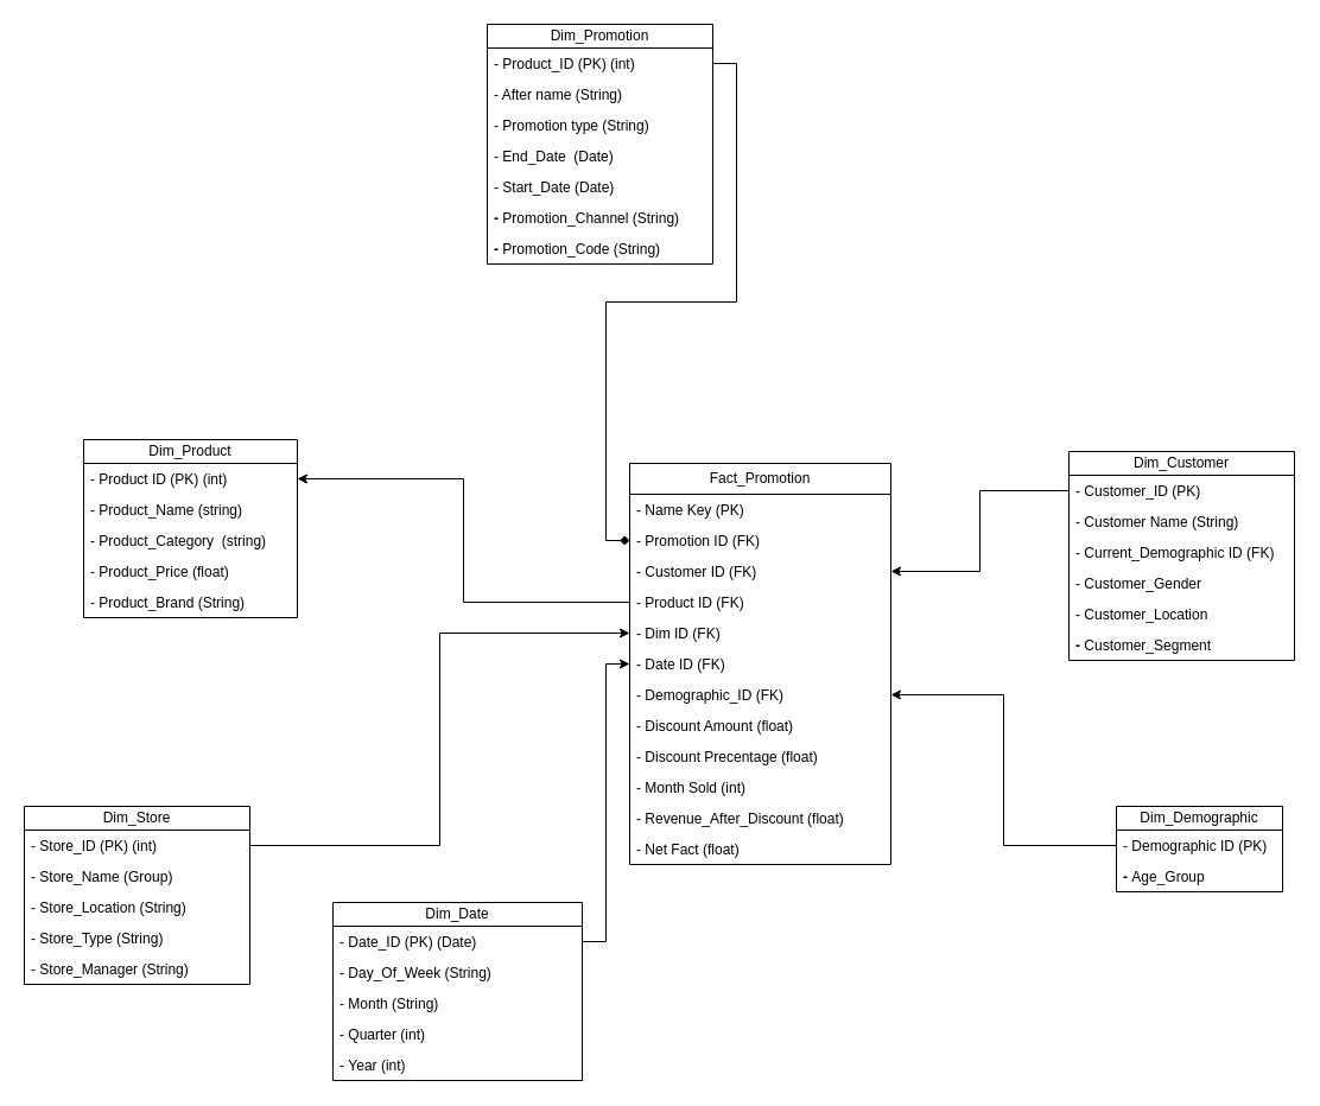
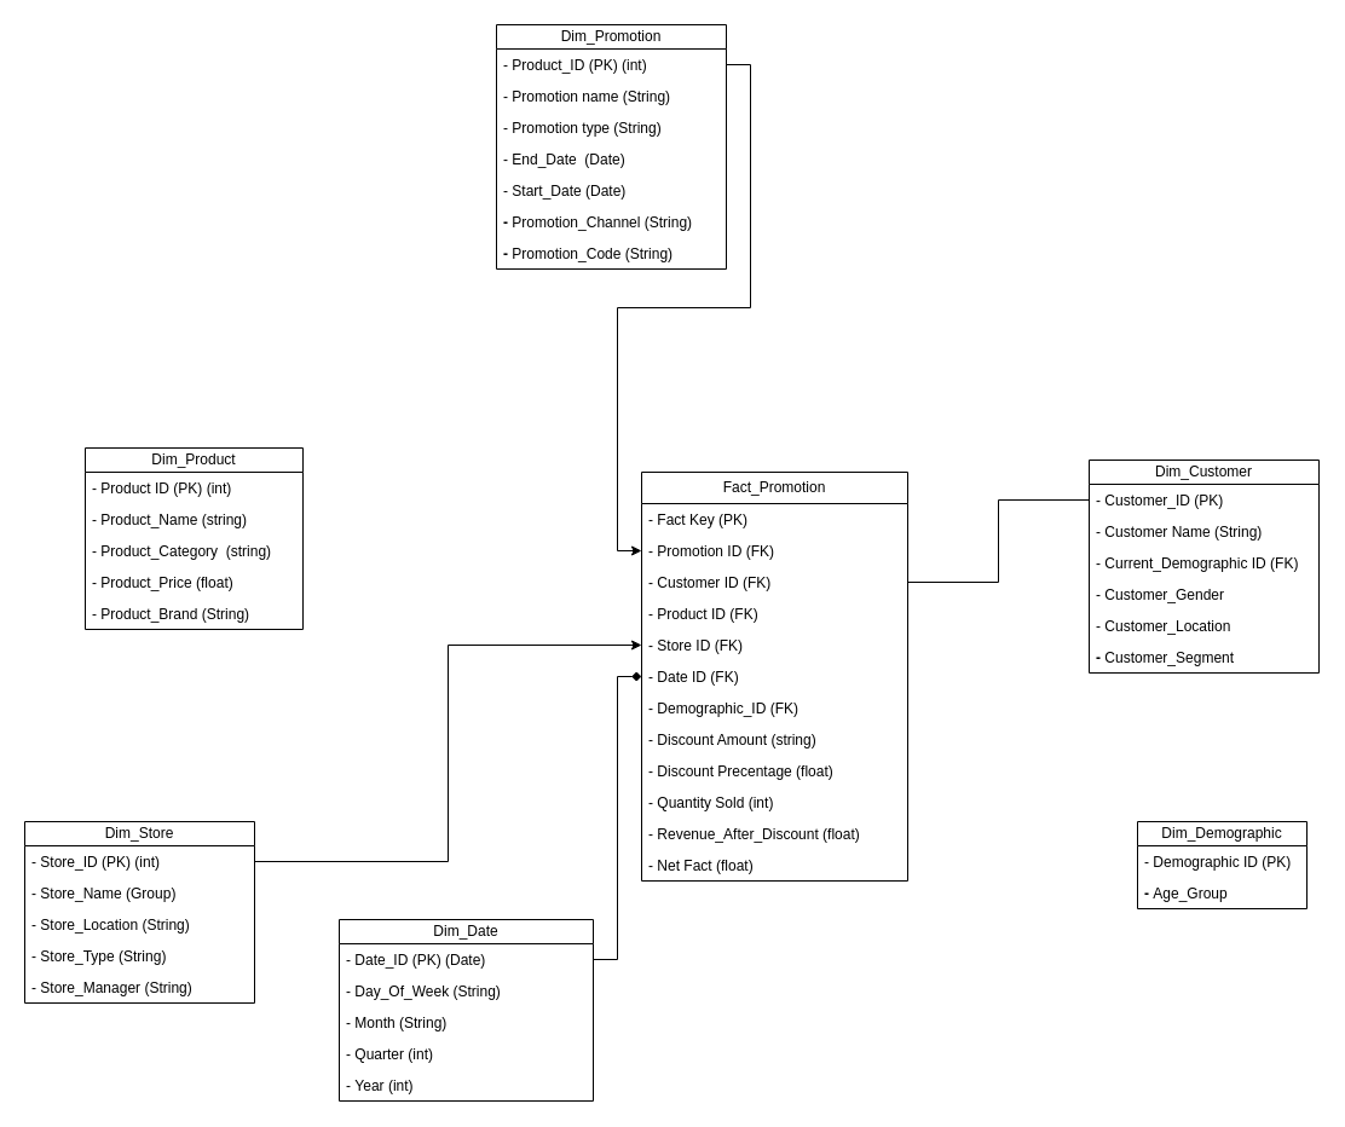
  <mxCell id="0" />
  <mxCell id="1" parent="0" />
  <mxCell id="2" value="Fact_Promotion" style="swimlane;fontStyle=0;childLayout=stackLayout;horizontal=1;startSize=26;fillColor=none;horizontalStack=0;resizeParent=1;resizeParentMax=0;resizeLast=0;collapsible=1;marginBottom=0;whiteSpace=wrap;html=1;" vertex="1" parent="1"><mxGeometry x="530" y="390" width="220" height="338" as="geometry" /></mxCell>
- <mxCell id="3" value="- Name Key (PK)" style="text;strokeColor=none;fillColor=none;align=left;verticalAlign=top;spacingLeft=4;spacingRight=4;overflow=hidden;rotatable=0;points=[[0,0.5],[1,0.5]];portConstraint=eastwest;whiteSpace=wrap;html=1;" vertex="1" parent="2"><mxGeometry y="26" width="220" height="26" as="geometry" /></mxCell>
+ <mxCell id="3" value="- Fact Key (PK)" style="text;strokeColor=none;fillColor=none;align=left;verticalAlign=top;spacingLeft=4;spacingRight=4;overflow=hidden;rotatable=0;points=[[0,0.5],[1,0.5]];portConstraint=eastwest;whiteSpace=wrap;html=1;" vertex="1" parent="2"><mxGeometry y="26" width="220" height="26" as="geometry" /></mxCell>
  <mxCell id="4" value="- Promotion ID (FK)&lt;span style=&quot;white-space: pre;&quot;&gt;&#09;&lt;/span&gt;" style="text;strokeColor=none;fillColor=none;align=left;verticalAlign=top;spacingLeft=4;spacingRight=4;overflow=hidden;rotatable=0;points=[[0,0.5],[1,0.5]];portConstraint=eastwest;whiteSpace=wrap;html=1;" vertex="1" parent="2"><mxGeometry y="52" width="220" height="26" as="geometry" /></mxCell>
  <mxCell id="5" value="- Customer ID (FK)&lt;div&gt;&lt;br&gt;&lt;/div&gt;" style="text;strokeColor=none;fillColor=none;align=left;verticalAlign=top;spacingLeft=4;spacingRight=4;overflow=hidden;rotatable=0;points=[[0,0.5],[1,0.5]];portConstraint=eastwest;whiteSpace=wrap;html=1;" vertex="1" parent="2"><mxGeometry y="78" width="220" height="26" as="geometry" /></mxCell>
  <mxCell id="6" value="&lt;div&gt;- Product ID (FK)&lt;br&gt;&lt;/div&gt;" style="text;strokeColor=none;fillColor=none;align=left;verticalAlign=top;spacingLeft=4;spacingRight=4;overflow=hidden;rotatable=0;points=[[0,0.5],[1,0.5]];portConstraint=eastwest;whiteSpace=wrap;html=1;" vertex="1" parent="2"><mxGeometry y="104" width="220" height="26" as="geometry" /></mxCell>
- <mxCell id="7" value="&lt;div&gt;- Dim ID (FK)&lt;br&gt;&lt;/div&gt;" style="text;strokeColor=none;fillColor=none;align=left;verticalAlign=top;spacingLeft=4;spacingRight=4;overflow=hidden;rotatable=0;points=[[0,0.5],[1,0.5]];portConstraint=eastwest;whiteSpace=wrap;html=1;" vertex="1" parent="2"><mxGeometry y="130" width="220" height="26" as="geometry" /></mxCell>
+ <mxCell id="7" value="&lt;div&gt;- Store ID (FK)&lt;br&gt;&lt;/div&gt;" style="text;strokeColor=none;fillColor=none;align=left;verticalAlign=top;spacingLeft=4;spacingRight=4;overflow=hidden;rotatable=0;points=[[0,0.5],[1,0.5]];portConstraint=eastwest;whiteSpace=wrap;html=1;" vertex="1" parent="2"><mxGeometry y="130" width="220" height="26" as="geometry" /></mxCell>
  <mxCell id="8" value="&lt;div&gt;- Date ID (FK)&lt;br&gt;&lt;/div&gt;" style="text;strokeColor=none;fillColor=none;align=left;verticalAlign=top;spacingLeft=4;spacingRight=4;overflow=hidden;rotatable=0;points=[[0,0.5],[1,0.5]];portConstraint=eastwest;whiteSpace=wrap;html=1;" vertex="1" parent="2"><mxGeometry y="156" width="220" height="26" as="geometry" /></mxCell>
  <mxCell id="9" value="&lt;div&gt;- Demographic_ID (FK)&lt;br&gt;&lt;/div&gt;" style="text;strokeColor=none;fillColor=none;align=left;verticalAlign=top;spacingLeft=4;spacingRight=4;overflow=hidden;rotatable=0;points=[[0,0.5],[1,0.5]];portConstraint=eastwest;whiteSpace=wrap;html=1;" vertex="1" parent="2"><mxGeometry y="182" width="220" height="26" as="geometry" /></mxCell>
- <mxCell id="10" value="&lt;div&gt;- Discount Amount (float)&lt;/div&gt;" style="text;strokeColor=none;fillColor=none;align=left;verticalAlign=top;spacingLeft=4;spacingRight=4;overflow=hidden;rotatable=0;points=[[0,0.5],[1,0.5]];portConstraint=eastwest;whiteSpace=wrap;html=1;" vertex="1" parent="2"><mxGeometry y="208" width="220" height="26" as="geometry" /></mxCell>
+ <mxCell id="10" value="&lt;div&gt;- Discount Amount (string)&lt;/div&gt;" style="text;strokeColor=none;fillColor=none;align=left;verticalAlign=top;spacingLeft=4;spacingRight=4;overflow=hidden;rotatable=0;points=[[0,0.5],[1,0.5]];portConstraint=eastwest;whiteSpace=wrap;html=1;" vertex="1" parent="2"><mxGeometry y="208" width="220" height="26" as="geometry" /></mxCell>
  <mxCell id="11" value="- Discount Precentage (float)" style="text;strokeColor=none;fillColor=none;align=left;verticalAlign=top;spacingLeft=4;spacingRight=4;overflow=hidden;rotatable=0;points=[[0,0.5],[1,0.5]];portConstraint=eastwest;whiteSpace=wrap;html=1;" vertex="1" parent="2"><mxGeometry y="234" width="220" height="26" as="geometry" /></mxCell>
- <mxCell id="12" value="- Month Sold (int)" style="text;strokeColor=none;fillColor=none;align=left;verticalAlign=top;spacingLeft=4;spacingRight=4;overflow=hidden;rotatable=0;points=[[0,0.5],[1,0.5]];portConstraint=eastwest;whiteSpace=wrap;html=1;" vertex="1" parent="2"><mxGeometry y="260" width="220" height="26" as="geometry" /></mxCell>
+ <mxCell id="12" value="- Quantity Sold (int)" style="text;strokeColor=none;fillColor=none;align=left;verticalAlign=top;spacingLeft=4;spacingRight=4;overflow=hidden;rotatable=0;points=[[0,0.5],[1,0.5]];portConstraint=eastwest;whiteSpace=wrap;html=1;" vertex="1" parent="2"><mxGeometry y="260" width="220" height="26" as="geometry" /></mxCell>
  <mxCell id="13" value="-&amp;nbsp;Revenue_After_Discount (float)" style="text;strokeColor=none;fillColor=none;align=left;verticalAlign=top;spacingLeft=4;spacingRight=4;overflow=hidden;rotatable=0;points=[[0,0.5],[1,0.5]];portConstraint=eastwest;whiteSpace=wrap;html=1;" vertex="1" parent="2"><mxGeometry y="286" width="220" height="26" as="geometry" /></mxCell>
  <mxCell id="14" value="- Net Fact (float)" style="text;strokeColor=none;fillColor=none;align=left;verticalAlign=top;spacingLeft=4;spacingRight=4;overflow=hidden;rotatable=0;points=[[0,0.5],[1,0.5]];portConstraint=eastwest;whiteSpace=wrap;html=1;" vertex="1" parent="2"><mxGeometry y="312" width="220" height="26" as="geometry" /></mxCell>
  <mxCell id="15" value="Dim_Promotion" style="swimlane;fontStyle=0;childLayout=stackLayout;horizontal=1;startSize=20;fillColor=none;horizontalStack=0;resizeParent=1;resizeParentMax=0;resizeLast=0;collapsible=1;marginBottom=0;whiteSpace=wrap;html=1;" vertex="1" parent="1"><mxGeometry x="410" y="20" width="190" height="202" as="geometry" /></mxCell>
  <mxCell id="16" value="- Product_ID (PK) (int)" style="text;strokeColor=none;fillColor=none;align=left;verticalAlign=top;spacingLeft=4;spacingRight=4;overflow=hidden;rotatable=0;points=[[0,0.5],[1,0.5]];portConstraint=eastwest;whiteSpace=wrap;html=1;" vertex="1" parent="15"><mxGeometry y="20" width="190" height="26" as="geometry" /></mxCell>
- <mxCell id="17" value="- After name (String)" style="text;strokeColor=none;fillColor=none;align=left;verticalAlign=top;spacingLeft=4;spacingRight=4;overflow=hidden;rotatable=0;points=[[0,0.5],[1,0.5]];portConstraint=eastwest;whiteSpace=wrap;html=1;" vertex="1" parent="15"><mxGeometry y="46" width="190" height="26" as="geometry" /></mxCell>
+ <mxCell id="17" value="- Promotion name (String)" style="text;strokeColor=none;fillColor=none;align=left;verticalAlign=top;spacingLeft=4;spacingRight=4;overflow=hidden;rotatable=0;points=[[0,0.5],[1,0.5]];portConstraint=eastwest;whiteSpace=wrap;html=1;" vertex="1" parent="15"><mxGeometry y="46" width="190" height="26" as="geometry" /></mxCell>
  <mxCell id="18" value="- Promotion type (String)" style="text;strokeColor=none;fillColor=none;align=left;verticalAlign=top;spacingLeft=4;spacingRight=4;overflow=hidden;rotatable=0;points=[[0,0.5],[1,0.5]];portConstraint=eastwest;whiteSpace=wrap;html=1;" vertex="1" parent="15"><mxGeometry y="72" width="190" height="26" as="geometry" /></mxCell>
  <mxCell id="19" value="&lt;div&gt;-&amp;nbsp;End_Date&amp;nbsp; (Date)&lt;/div&gt;" style="text;strokeColor=none;fillColor=none;align=left;verticalAlign=top;spacingLeft=4;spacingRight=4;overflow=hidden;rotatable=0;points=[[0,0.5],[1,0.5]];portConstraint=eastwest;whiteSpace=wrap;html=1;" vertex="1" parent="15"><mxGeometry y="98" width="190" height="26" as="geometry" /></mxCell>
  <mxCell id="20" value="&lt;div&gt;-&amp;nbsp;Start_Date (Date)&lt;/div&gt;" style="text;strokeColor=none;fillColor=none;align=left;verticalAlign=top;spacingLeft=4;spacingRight=4;overflow=hidden;rotatable=0;points=[[0,0.5],[1,0.5]];portConstraint=eastwest;whiteSpace=wrap;html=1;" vertex="1" parent="15"><mxGeometry y="124" width="190" height="26" as="geometry" /></mxCell>
  <mxCell id="21" value="&lt;b&gt;-&amp;nbsp;&lt;/b&gt;Promotion_Channel (String)" style="text;strokeColor=none;fillColor=none;align=left;verticalAlign=top;spacingLeft=4;spacingRight=4;overflow=hidden;rotatable=0;points=[[0,0.5],[1,0.5]];portConstraint=eastwest;whiteSpace=wrap;html=1;" vertex="1" parent="15"><mxGeometry y="150" width="190" height="26" as="geometry" /></mxCell>
  <mxCell id="22" value="&lt;b&gt;-&amp;nbsp;&lt;/b&gt;Promotion_Code (String)" style="text;strokeColor=none;fillColor=none;align=left;verticalAlign=top;spacingLeft=4;spacingRight=4;overflow=hidden;rotatable=0;points=[[0,0.5],[1,0.5]];portConstraint=eastwest;whiteSpace=wrap;html=1;" vertex="1" parent="15"><mxGeometry y="176" width="190" height="26" as="geometry" /></mxCell>
  <mxCell id="23" value="Dim_Customer" style="swimlane;fontStyle=0;childLayout=stackLayout;horizontal=1;startSize=20;fillColor=none;horizontalStack=0;resizeParent=1;resizeParentMax=0;resizeLast=0;collapsible=1;marginBottom=0;whiteSpace=wrap;html=1;" vertex="1" parent="1"><mxGeometry x="900" y="380" width="190" height="176" as="geometry" /></mxCell>
  <mxCell id="24" value="- Customer_ID (PK)" style="text;strokeColor=none;fillColor=none;align=left;verticalAlign=top;spacingLeft=4;spacingRight=4;overflow=hidden;rotatable=0;points=[[0,0.5],[1,0.5]];portConstraint=eastwest;whiteSpace=wrap;html=1;" vertex="1" parent="23"><mxGeometry y="20" width="190" height="26" as="geometry" /></mxCell>
  <mxCell id="25" value="- Customer Name (String)" style="text;strokeColor=none;fillColor=none;align=left;verticalAlign=top;spacingLeft=4;spacingRight=4;overflow=hidden;rotatable=0;points=[[0,0.5],[1,0.5]];portConstraint=eastwest;whiteSpace=wrap;html=1;" vertex="1" parent="23"><mxGeometry y="46" width="190" height="26" as="geometry" /></mxCell>
  <mxCell id="26" value="- Current_Demographic ID (FK)" style="text;strokeColor=none;fillColor=none;align=left;verticalAlign=top;spacingLeft=4;spacingRight=4;overflow=hidden;rotatable=0;points=[[0,0.5],[1,0.5]];portConstraint=eastwest;whiteSpace=wrap;html=1;" vertex="1" parent="23"><mxGeometry y="72" width="190" height="26" as="geometry" /></mxCell>
  <mxCell id="27" value="-&amp;nbsp;Customer_Gender&amp;nbsp;&lt;div&gt;&lt;br&gt;&lt;/div&gt;" style="text;strokeColor=none;fillColor=none;align=left;verticalAlign=top;spacingLeft=4;spacingRight=4;overflow=hidden;rotatable=0;points=[[0,0.5],[1,0.5]];portConstraint=eastwest;whiteSpace=wrap;html=1;" vertex="1" parent="23"><mxGeometry y="98" width="190" height="26" as="geometry" /></mxCell>
  <mxCell id="28" value="&lt;div&gt;-&amp;nbsp;Customer_Location&amp;nbsp;&lt;/div&gt;" style="text;strokeColor=none;fillColor=none;align=left;verticalAlign=top;spacingLeft=4;spacingRight=4;overflow=hidden;rotatable=0;points=[[0,0.5],[1,0.5]];portConstraint=eastwest;whiteSpace=wrap;html=1;" vertex="1" parent="23"><mxGeometry y="124" width="190" height="26" as="geometry" /></mxCell>
  <mxCell id="29" value="&lt;b&gt;-&amp;nbsp;&lt;/b&gt;Customer_Segment&lt;b&gt;&amp;nbsp;&lt;/b&gt;" style="text;strokeColor=none;fillColor=none;align=left;verticalAlign=top;spacingLeft=4;spacingRight=4;overflow=hidden;rotatable=0;points=[[0,0.5],[1,0.5]];portConstraint=eastwest;whiteSpace=wrap;html=1;" vertex="1" parent="23"><mxGeometry y="150" width="190" height="26" as="geometry" /></mxCell>
  <mxCell id="30" value="Dim_Demographic" style="swimlane;fontStyle=0;childLayout=stackLayout;horizontal=1;startSize=20;fillColor=none;horizontalStack=0;resizeParent=1;resizeParentMax=0;resizeLast=0;collapsible=1;marginBottom=0;whiteSpace=wrap;html=1;" vertex="1" parent="1"><mxGeometry x="940" y="679" width="140" height="72" as="geometry" /></mxCell>
  <mxCell id="31" value="- Demographic ID (PK)" style="text;strokeColor=none;fillColor=none;align=left;verticalAlign=top;spacingLeft=4;spacingRight=4;overflow=hidden;rotatable=0;points=[[0,0.5],[1,0.5]];portConstraint=eastwest;whiteSpace=wrap;html=1;" vertex="1" parent="30"><mxGeometry y="20" width="140" height="26" as="geometry" /></mxCell>
  <mxCell id="32" value="&lt;b&gt;- &lt;/b&gt;Age_Group" style="text;strokeColor=none;fillColor=none;align=left;verticalAlign=top;spacingLeft=4;spacingRight=4;overflow=hidden;rotatable=0;points=[[0,0.5],[1,0.5]];portConstraint=eastwest;whiteSpace=wrap;html=1;" vertex="1" parent="30"><mxGeometry y="46" width="140" height="26" as="geometry" /></mxCell>
  <mxCell id="33" value="Dim_Product" style="swimlane;fontStyle=0;childLayout=stackLayout;horizontal=1;startSize=20;fillColor=none;horizontalStack=0;resizeParent=1;resizeParentMax=0;resizeLast=0;collapsible=1;marginBottom=0;whiteSpace=wrap;html=1;" vertex="1" parent="1"><mxGeometry x="70" y="370" width="180" height="150" as="geometry" /></mxCell>
  <mxCell id="34" value="- Product ID (PK) (int)" style="text;strokeColor=none;fillColor=none;align=left;verticalAlign=top;spacingLeft=4;spacingRight=4;overflow=hidden;rotatable=0;points=[[0,0.5],[1,0.5]];portConstraint=eastwest;whiteSpace=wrap;html=1;" vertex="1" parent="33"><mxGeometry y="20" width="180" height="26" as="geometry" /></mxCell>
  <mxCell id="35" value="-&amp;nbsp;Product_Name (string)" style="text;strokeColor=none;fillColor=none;align=left;verticalAlign=top;spacingLeft=4;spacingRight=4;overflow=hidden;rotatable=0;points=[[0,0.5],[1,0.5]];portConstraint=eastwest;whiteSpace=wrap;html=1;" vertex="1" parent="33"><mxGeometry y="46" width="180" height="26" as="geometry" /></mxCell>
  <mxCell id="36" value="&lt;div&gt;-&amp;nbsp;Product_Category&amp;nbsp; (string)&lt;/div&gt;" style="text;strokeColor=none;fillColor=none;align=left;verticalAlign=top;spacingLeft=4;spacingRight=4;overflow=hidden;rotatable=0;points=[[0,0.5],[1,0.5]];portConstraint=eastwest;whiteSpace=wrap;html=1;" vertex="1" parent="33"><mxGeometry y="72" width="180" height="26" as="geometry" /></mxCell>
  <mxCell id="37" value="&lt;div&gt;-&amp;nbsp;Product_Price (float)&lt;/div&gt;" style="text;strokeColor=none;fillColor=none;align=left;verticalAlign=top;spacingLeft=4;spacingRight=4;overflow=hidden;rotatable=0;points=[[0,0.5],[1,0.5]];portConstraint=eastwest;whiteSpace=wrap;html=1;" vertex="1" parent="33"><mxGeometry y="98" width="180" height="26" as="geometry" /></mxCell>
  <mxCell id="38" value="&lt;div&gt;-&amp;nbsp;Product_Brand (String)&lt;/div&gt;" style="text;strokeColor=none;fillColor=none;align=left;verticalAlign=top;spacingLeft=4;spacingRight=4;overflow=hidden;rotatable=0;points=[[0,0.5],[1,0.5]];portConstraint=eastwest;whiteSpace=wrap;html=1;" vertex="1" parent="33"><mxGeometry y="124" width="180" height="26" as="geometry" /></mxCell>
  <mxCell id="39" value="Dim_Store" style="swimlane;fontStyle=0;childLayout=stackLayout;horizontal=1;startSize=20;fillColor=none;horizontalStack=0;resizeParent=1;resizeParentMax=0;resizeLast=0;collapsible=1;marginBottom=0;whiteSpace=wrap;html=1;" vertex="1" parent="1"><mxGeometry x="20" y="679" width="190" height="150" as="geometry" /></mxCell>
  <mxCell id="40" value="-&amp;nbsp;Store_ID (PK) (int)" style="text;strokeColor=none;fillColor=none;align=left;verticalAlign=top;spacingLeft=4;spacingRight=4;overflow=hidden;rotatable=0;points=[[0,0.5],[1,0.5]];portConstraint=eastwest;whiteSpace=wrap;html=1;" vertex="1" parent="39"><mxGeometry y="20" width="190" height="26" as="geometry" /></mxCell>
  <mxCell id="41" value="-&amp;nbsp;Store_Name (Group)" style="text;strokeColor=none;fillColor=none;align=left;verticalAlign=top;spacingLeft=4;spacingRight=4;overflow=hidden;rotatable=0;points=[[0,0.5],[1,0.5]];portConstraint=eastwest;whiteSpace=wrap;html=1;" vertex="1" parent="39"><mxGeometry y="46" width="190" height="26" as="geometry" /></mxCell>
  <mxCell id="42" value="&lt;div&gt;-&amp;nbsp;Store_Location (String)&lt;/div&gt;" style="text;strokeColor=none;fillColor=none;align=left;verticalAlign=top;spacingLeft=4;spacingRight=4;overflow=hidden;rotatable=0;points=[[0,0.5],[1,0.5]];portConstraint=eastwest;whiteSpace=wrap;html=1;" vertex="1" parent="39"><mxGeometry y="72" width="190" height="26" as="geometry" /></mxCell>
  <mxCell id="43" value="&lt;div&gt;-&amp;nbsp;Store_Type (String)&lt;/div&gt;" style="text;strokeColor=none;fillColor=none;align=left;verticalAlign=top;spacingLeft=4;spacingRight=4;overflow=hidden;rotatable=0;points=[[0,0.5],[1,0.5]];portConstraint=eastwest;whiteSpace=wrap;html=1;" vertex="1" parent="39"><mxGeometry y="98" width="190" height="26" as="geometry" /></mxCell>
  <mxCell id="44" value="&lt;div&gt;-&amp;nbsp;Store_Manager (String)&lt;/div&gt;" style="text;strokeColor=none;fillColor=none;align=left;verticalAlign=top;spacingLeft=4;spacingRight=4;overflow=hidden;rotatable=0;points=[[0,0.5],[1,0.5]];portConstraint=eastwest;whiteSpace=wrap;html=1;" vertex="1" parent="39"><mxGeometry y="124" width="190" height="26" as="geometry" /></mxCell>
  <mxCell id="45" value="Dim_Date" style="swimlane;fontStyle=0;childLayout=stackLayout;horizontal=1;startSize=20;fillColor=none;horizontalStack=0;resizeParent=1;resizeParentMax=0;resizeLast=0;collapsible=1;marginBottom=0;whiteSpace=wrap;html=1;" vertex="1" parent="1"><mxGeometry x="280" y="760" width="210" height="150" as="geometry" /></mxCell>
  <mxCell id="46" value="-&amp;nbsp;Date_ID (PK) (Date)" style="text;strokeColor=none;fillColor=none;align=left;verticalAlign=top;spacingLeft=4;spacingRight=4;overflow=hidden;rotatable=0;points=[[0,0.5],[1,0.5]];portConstraint=eastwest;whiteSpace=wrap;html=1;" vertex="1" parent="45"><mxGeometry y="20" width="210" height="26" as="geometry" /></mxCell>
  <mxCell id="47" value="-&amp;nbsp;Day_Of_Week (String)" style="text;strokeColor=none;fillColor=none;align=left;verticalAlign=top;spacingLeft=4;spacingRight=4;overflow=hidden;rotatable=0;points=[[0,0.5],[1,0.5]];portConstraint=eastwest;whiteSpace=wrap;html=1;" vertex="1" parent="45"><mxGeometry y="46" width="210" height="26" as="geometry" /></mxCell>
  <mxCell id="48" value="&lt;div&gt;-&amp;nbsp;Month (String)&lt;/div&gt;" style="text;strokeColor=none;fillColor=none;align=left;verticalAlign=top;spacingLeft=4;spacingRight=4;overflow=hidden;rotatable=0;points=[[0,0.5],[1,0.5]];portConstraint=eastwest;whiteSpace=wrap;html=1;" vertex="1" parent="45"><mxGeometry y="72" width="210" height="26" as="geometry" /></mxCell>
  <mxCell id="49" value="&lt;div&gt;-&amp;nbsp;Quarter (int)&lt;/div&gt;" style="text;strokeColor=none;fillColor=none;align=left;verticalAlign=top;spacingLeft=4;spacingRight=4;overflow=hidden;rotatable=0;points=[[0,0.5],[1,0.5]];portConstraint=eastwest;whiteSpace=wrap;html=1;" vertex="1" parent="45"><mxGeometry y="98" width="210" height="26" as="geometry" /></mxCell>
  <mxCell id="50" value="&lt;div&gt;-&amp;nbsp;Year (int)&lt;/div&gt;" style="text;strokeColor=none;fillColor=none;align=left;verticalAlign=top;spacingLeft=4;spacingRight=4;overflow=hidden;rotatable=0;points=[[0,0.5],[1,0.5]];portConstraint=eastwest;whiteSpace=wrap;html=1;" vertex="1" parent="45"><mxGeometry y="124" width="210" height="26" as="geometry" /></mxCell>
- <mxCell id="51" style="edgeStyle=orthogonalEdgeStyle;rounded=0;orthogonalLoop=1;jettySize=auto;html=1;endArrow=none;endFill=0;startArrow=classic;startFill=1;" edge="1" parent="1" source="34" target="6"><mxGeometry relative="1" as="geometry" /></mxCell>
- <mxCell id="52" style="edgeStyle=orthogonalEdgeStyle;rounded=0;orthogonalLoop=1;jettySize=auto;html=1;endArrow=diamond;" edge="1" parent="1" source="16" target="4"><mxGeometry relative="1" as="geometry" /></mxCell>
+ <mxCell id="52" style="edgeStyle=orthogonalEdgeStyle;rounded=0;orthogonalLoop=1;jettySize=auto;html=1;" edge="1" parent="1" source="16" target="4"><mxGeometry relative="1" as="geometry" /></mxCell>
  <mxCell id="53" style="edgeStyle=orthogonalEdgeStyle;rounded=0;orthogonalLoop=1;jettySize=auto;html=1;" edge="1" parent="1" source="40" target="7"><mxGeometry relative="1" as="geometry" /></mxCell>
- <mxCell id="54" style="edgeStyle=orthogonalEdgeStyle;rounded=0;orthogonalLoop=1;jettySize=auto;html=1;" edge="1" parent="1" source="46" target="8"><mxGeometry relative="1" as="geometry" /></mxCell>
- <mxCell id="55" style="edgeStyle=orthogonalEdgeStyle;rounded=0;orthogonalLoop=1;jettySize=auto;html=1;" edge="1" parent="1" source="31" target="9"><mxGeometry relative="1" as="geometry" /></mxCell>
- <mxCell id="56" style="edgeStyle=orthogonalEdgeStyle;rounded=0;orthogonalLoop=1;jettySize=auto;html=1;" edge="1" parent="1" source="24" target="5"><mxGeometry relative="1" as="geometry" /></mxCell>
+ <mxCell id="54" style="edgeStyle=orthogonalEdgeStyle;rounded=0;orthogonalLoop=1;jettySize=auto;html=1;endArrow=diamond;" edge="1" parent="1" source="46" target="8"><mxGeometry relative="1" as="geometry" /></mxCell>
+ <mxCell id="56" style="edgeStyle=orthogonalEdgeStyle;rounded=0;orthogonalLoop=1;jettySize=auto;html=1;endArrow=none;" edge="1" parent="1" source="24" target="5"><mxGeometry relative="1" as="geometry" /></mxCell>
